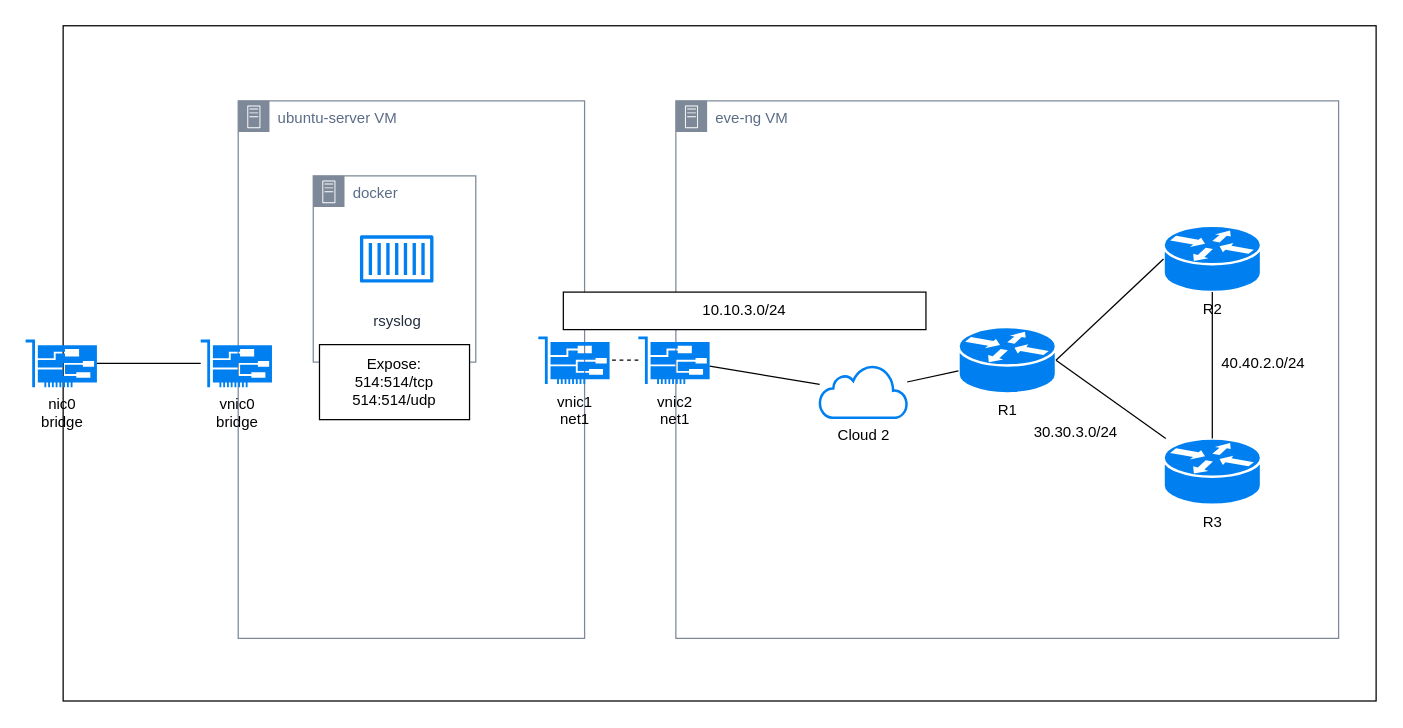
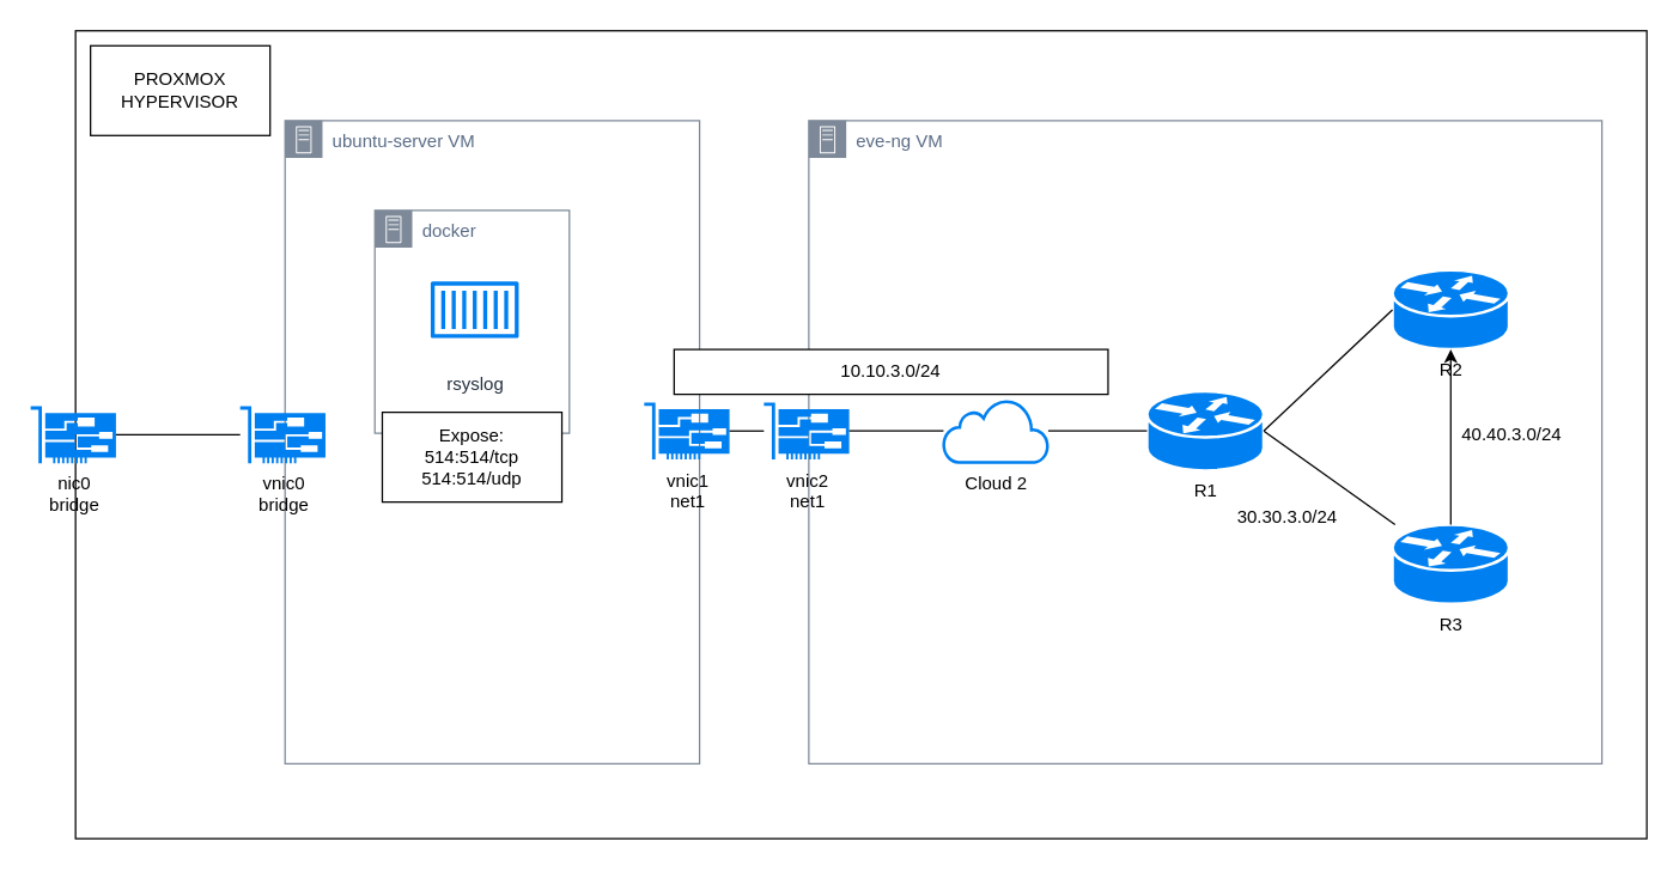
  <mxCell id="0" />
  <mxCell id="1" parent="0" />
  <mxCell id="2" value="" style="group;fillColor=none;" parent="1" vertex="1" connectable="0"><mxGeometry x="20" y="20" width="1080" height="540" as="geometry" /></mxCell>
  <mxCell id="3" value="" style="rounded=0;whiteSpace=wrap;html=1;" parent="2" vertex="1"><mxGeometry x="30" width="1050" height="540" as="geometry" /></mxCell>
  <mxCell id="4" value="eve-ng VM" style="points=[[0,0],[0.25,0],[0.5,0],[0.75,0],[1,0],[1,0.25],[1,0.5],[1,0.75],[1,1],[0.75,1],[0.5,1],[0.25,1],[0,1],[0,0.75],[0,0.5],[0,0.25]];outlineConnect=0;gradientColor=none;html=1;whiteSpace=wrap;fontSize=12;fontStyle=0;container=1;pointerEvents=0;collapsible=0;recursiveResize=0;shape=mxgraph.aws4.group;grIcon=mxgraph.aws4.group_on_premise;strokeColor=#7D8998;fillColor=none;verticalAlign=top;align=left;spacingLeft=30;fontColor=#5A6C86;dashed=0;" parent="2" vertex="1"><mxGeometry x="520" y="60" width="530" height="430" as="geometry" /></mxCell>
- <mxCell id="5" value="Cloud 2" style="html=1;verticalLabelPosition=bottom;align=center;labelBackgroundColor=#ffffff;verticalAlign=top;strokeWidth=2;strokeColor=#0080F0;shadow=0;dashed=0;shape=mxgraph.ios7.icons.cloud;" parent="4" vertex="1"><mxGeometry x="115" y="211.5" width="70" height="42" as="geometry" /></mxCell>
+ <mxCell id="5" value="Cloud 2" style="html=1;verticalLabelPosition=bottom;align=center;labelBackgroundColor=#ffffff;verticalAlign=top;strokeWidth=2;strokeColor=#0080F0;shadow=0;dashed=0;shape=mxgraph.ios7.icons.cloud;" parent="4" vertex="1"><mxGeometry x="90" y="186.5" width="70" height="42" as="geometry" /></mxCell>
  <mxCell id="6" value="R1" style="shape=mxgraph.cisco.routers.router;html=1;pointerEvents=1;dashed=0;fillColor=#0080F0;strokeColor=#ffffff;strokeWidth=2;verticalLabelPosition=bottom;verticalAlign=top;align=center;outlineConnect=0;" parent="4" vertex="1"><mxGeometry x="226" y="181" width="78" height="53" as="geometry" /></mxCell>
  <mxCell id="7" value="" style="endArrow=none;html=1;rounded=0;" parent="4" source="5" target="6" edge="1"><mxGeometry width="50" height="50" relative="1" as="geometry"><mxPoint x="60" y="290" as="sourcePoint" /><mxPoint x="110" y="240" as="targetPoint" /></mxGeometry></mxCell>
  <mxCell id="8" value="vnic2&lt;div&gt;net1&lt;/div&gt;" style="sketch=0;pointerEvents=1;shadow=0;dashed=0;html=1;strokeColor=none;fillColor=#0080F0;labelPosition=center;verticalLabelPosition=bottom;verticalAlign=top;outlineConnect=0;align=center;shape=mxgraph.office.devices.nic;" parent="4" vertex="1"><mxGeometry x="-30" y="188.5" width="57" height="38" as="geometry" /></mxCell>
  <mxCell id="9" value="" style="endArrow=none;html=1;rounded=0;" parent="4" source="5" target="8" edge="1"><mxGeometry width="50" height="50" relative="1" as="geometry"><mxPoint x="50" y="160" as="sourcePoint" /><mxPoint x="100" y="110" as="targetPoint" /></mxGeometry></mxCell>
  <mxCell id="10" value="R2" style="shape=mxgraph.cisco.routers.router;html=1;pointerEvents=1;dashed=0;fillColor=#0080F0;strokeColor=#ffffff;strokeWidth=2;verticalLabelPosition=bottom;verticalAlign=top;align=center;outlineConnect=0;" parent="2" vertex="1"><mxGeometry x="910" y="160" width="78" height="53" as="geometry" /></mxCell>
  <mxCell id="11" value="R3" style="shape=mxgraph.cisco.routers.router;html=1;pointerEvents=1;dashed=0;fillColor=#0080F0;strokeColor=#ffffff;strokeWidth=2;verticalLabelPosition=bottom;verticalAlign=top;align=center;outlineConnect=0;" parent="2" vertex="1"><mxGeometry x="910" y="330" width="78" height="53" as="geometry" /></mxCell>
+ <mxCell id="12" value="PROXMOX HYPERVISOR" style="rounded=0;whiteSpace=wrap;html=1;" parent="2" vertex="1"><mxGeometry x="40" y="10" width="120" height="60" as="geometry" /></mxCell>
  <mxCell id="13" value="ubuntu-server VM" style="points=[[0,0],[0.25,0],[0.5,0],[0.75,0],[1,0],[1,0.25],[1,0.5],[1,0.75],[1,1],[0.75,1],[0.5,1],[0.25,1],[0,1],[0,0.75],[0,0.5],[0,0.25]];outlineConnect=0;gradientColor=none;html=1;whiteSpace=wrap;fontSize=12;fontStyle=0;container=1;pointerEvents=0;collapsible=0;recursiveResize=0;shape=mxgraph.aws4.group;grIcon=mxgraph.aws4.group_on_premise;strokeColor=#7D8998;fillColor=none;verticalAlign=top;align=left;spacingLeft=30;fontColor=#5A6C86;dashed=0;" parent="2" vertex="1"><mxGeometry x="170" y="60" width="277" height="430" as="geometry" /></mxCell>
  <mxCell id="14" value="docker" style="points=[[0,0],[0.25,0],[0.5,0],[0.75,0],[1,0],[1,0.25],[1,0.5],[1,0.75],[1,1],[0.75,1],[0.5,1],[0.25,1],[0,1],[0,0.75],[0,0.5],[0,0.25]];outlineConnect=0;gradientColor=none;html=1;whiteSpace=wrap;fontSize=12;fontStyle=0;container=1;pointerEvents=0;collapsible=0;recursiveResize=0;shape=mxgraph.aws4.group;grIcon=mxgraph.aws4.group_on_premise;strokeColor=#7D8998;fillColor=none;verticalAlign=top;align=left;spacingLeft=30;fontColor=#5A6C86;dashed=0;" parent="13" vertex="1"><mxGeometry x="60" y="60" width="130" height="149" as="geometry" /></mxCell>
  <mxCell id="15" value="vnic1&lt;div&gt;net1&lt;/div&gt;" style="sketch=0;pointerEvents=1;shadow=0;dashed=0;html=1;strokeColor=none;fillColor=#0080F0;labelPosition=center;verticalLabelPosition=bottom;verticalAlign=top;outlineConnect=0;align=center;shape=mxgraph.office.devices.nic;" parent="13" vertex="1"><mxGeometry x="240" y="188.5" width="57" height="38" as="geometry" /></mxCell>
- <mxCell id="16" value="" style="endArrow=none;html=1;rounded=0;" parent="2" source="11" target="10" edge="1"><mxGeometry width="50" height="50" relative="1" as="geometry"><mxPoint x="550" y="350" as="sourcePoint" /><mxPoint x="600" y="300" as="targetPoint" /></mxGeometry></mxCell>
+ <mxCell id="16" value="" style="endArrow=classic;html=1;rounded=0;" parent="2" source="11" target="10" edge="1"><mxGeometry width="50" height="50" relative="1" as="geometry"><mxPoint x="550" y="350" as="sourcePoint" /><mxPoint x="600" y="300" as="targetPoint" /></mxGeometry></mxCell>
  <mxCell id="17" value="" style="endArrow=none;html=1;rounded=0;entryX=1;entryY=0.5;entryDx=0;entryDy=0;entryPerimeter=0;" parent="2" source="11" target="6" edge="1"><mxGeometry width="50" height="50" relative="1" as="geometry"><mxPoint x="550" y="350" as="sourcePoint" /><mxPoint x="600" y="300" as="targetPoint" /></mxGeometry></mxCell>
  <mxCell id="18" value="" style="endArrow=none;html=1;rounded=0;entryX=0;entryY=0.5;entryDx=0;entryDy=0;entryPerimeter=0;exitX=1;exitY=0.5;exitDx=0;exitDy=0;exitPerimeter=0;" parent="2" source="6" target="10" edge="1"><mxGeometry width="50" height="50" relative="1" as="geometry"><mxPoint x="680" y="370" as="sourcePoint" /><mxPoint x="730" y="320" as="targetPoint" /></mxGeometry></mxCell>
  <mxCell id="19" value="vnic0&lt;div&gt;bridge&lt;/div&gt;" style="sketch=0;pointerEvents=1;shadow=0;dashed=0;html=1;strokeColor=none;fillColor=#0080F0;labelPosition=center;verticalLabelPosition=bottom;verticalAlign=top;outlineConnect=0;align=center;shape=mxgraph.office.devices.nic;" parent="2" vertex="1"><mxGeometry x="140" y="251" width="57" height="38" as="geometry" /></mxCell>
  <mxCell id="20" value="nic0&lt;div&gt;bridge&lt;/div&gt;" style="sketch=0;pointerEvents=1;shadow=0;dashed=0;html=1;strokeColor=none;fillColor=#0080F0;labelPosition=center;verticalLabelPosition=bottom;verticalAlign=top;outlineConnect=0;align=center;shape=mxgraph.office.devices.nic;" parent="2" vertex="1"><mxGeometry y="251" width="57" height="38" as="geometry" /></mxCell>
- <mxCell id="21" value="" style="endArrow=none;html=1;rounded=0;dashed=1;" parent="2" source="8" target="15" edge="1"><mxGeometry width="50" height="50" relative="1" as="geometry"><mxPoint x="570" y="220" as="sourcePoint" /><mxPoint x="620" y="170" as="targetPoint" /></mxGeometry></mxCell>
+ <mxCell id="21" value="" style="endArrow=none;html=1;rounded=0;" parent="2" source="8" target="15" edge="1"><mxGeometry width="50" height="50" relative="1" as="geometry"><mxPoint x="570" y="220" as="sourcePoint" /><mxPoint x="620" y="170" as="targetPoint" /></mxGeometry></mxCell>
  <mxCell id="22" value="" style="endArrow=none;html=1;rounded=0;" parent="2" source="19" target="20" edge="1"><mxGeometry width="50" height="50" relative="1" as="geometry"><mxPoint x="570" y="220" as="sourcePoint" /><mxPoint x="620" y="170" as="targetPoint" /></mxGeometry></mxCell>
  <mxCell id="23" value="10.10.3.0/24" style="text;html=1;align=center;verticalAlign=middle;whiteSpace=wrap;rounded=0;strokeColor=default;fillColor=default;" parent="2" vertex="1"><mxGeometry x="430" y="213" width="290" height="30" as="geometry" /></mxCell>
- <mxCell id="24" value="40.40.2.0/24" style="text;html=1;align=center;verticalAlign=middle;whiteSpace=wrap;rounded=0;" parent="2" vertex="1"><mxGeometry x="960" y="255" width="60" height="30" as="geometry" /></mxCell>
+ <mxCell id="24" value="40.40.3.0/24" style="text;html=1;align=center;verticalAlign=middle;whiteSpace=wrap;rounded=0;" parent="2" vertex="1"><mxGeometry x="960" y="255" width="60" height="30" as="geometry" /></mxCell>
  <mxCell id="25" value="30.30.3.0/24" style="text;html=1;align=center;verticalAlign=middle;whiteSpace=wrap;rounded=0;" parent="2" vertex="1"><mxGeometry x="810" y="310" width="60" height="30" as="geometry" /></mxCell>
  <mxCell id="26" value="rsyslog" style="sketch=0;outlineConnect=0;fontColor=#232F3E;gradientColor=none;strokeColor=#0080F0;fillColor=#ffffff;dashed=0;verticalLabelPosition=bottom;verticalAlign=top;align=center;html=1;fontSize=12;fontStyle=0;aspect=fixed;shape=mxgraph.aws4.resourceIcon;resIcon=mxgraph.aws4.container_1;" parent="2" vertex="1"><mxGeometry x="260" y="149.75" width="73.5" height="73.5" as="geometry" /></mxCell>
  <mxCell id="27" value="Expose:&lt;div&gt;514:514/tcp&lt;/div&gt;&lt;div&gt;514:514/udp&lt;/div&gt;" style="rounded=0;whiteSpace=wrap;html=1;" parent="2" vertex="1"><mxGeometry x="235" y="255" width="120" height="60" as="geometry" /></mxCell>
